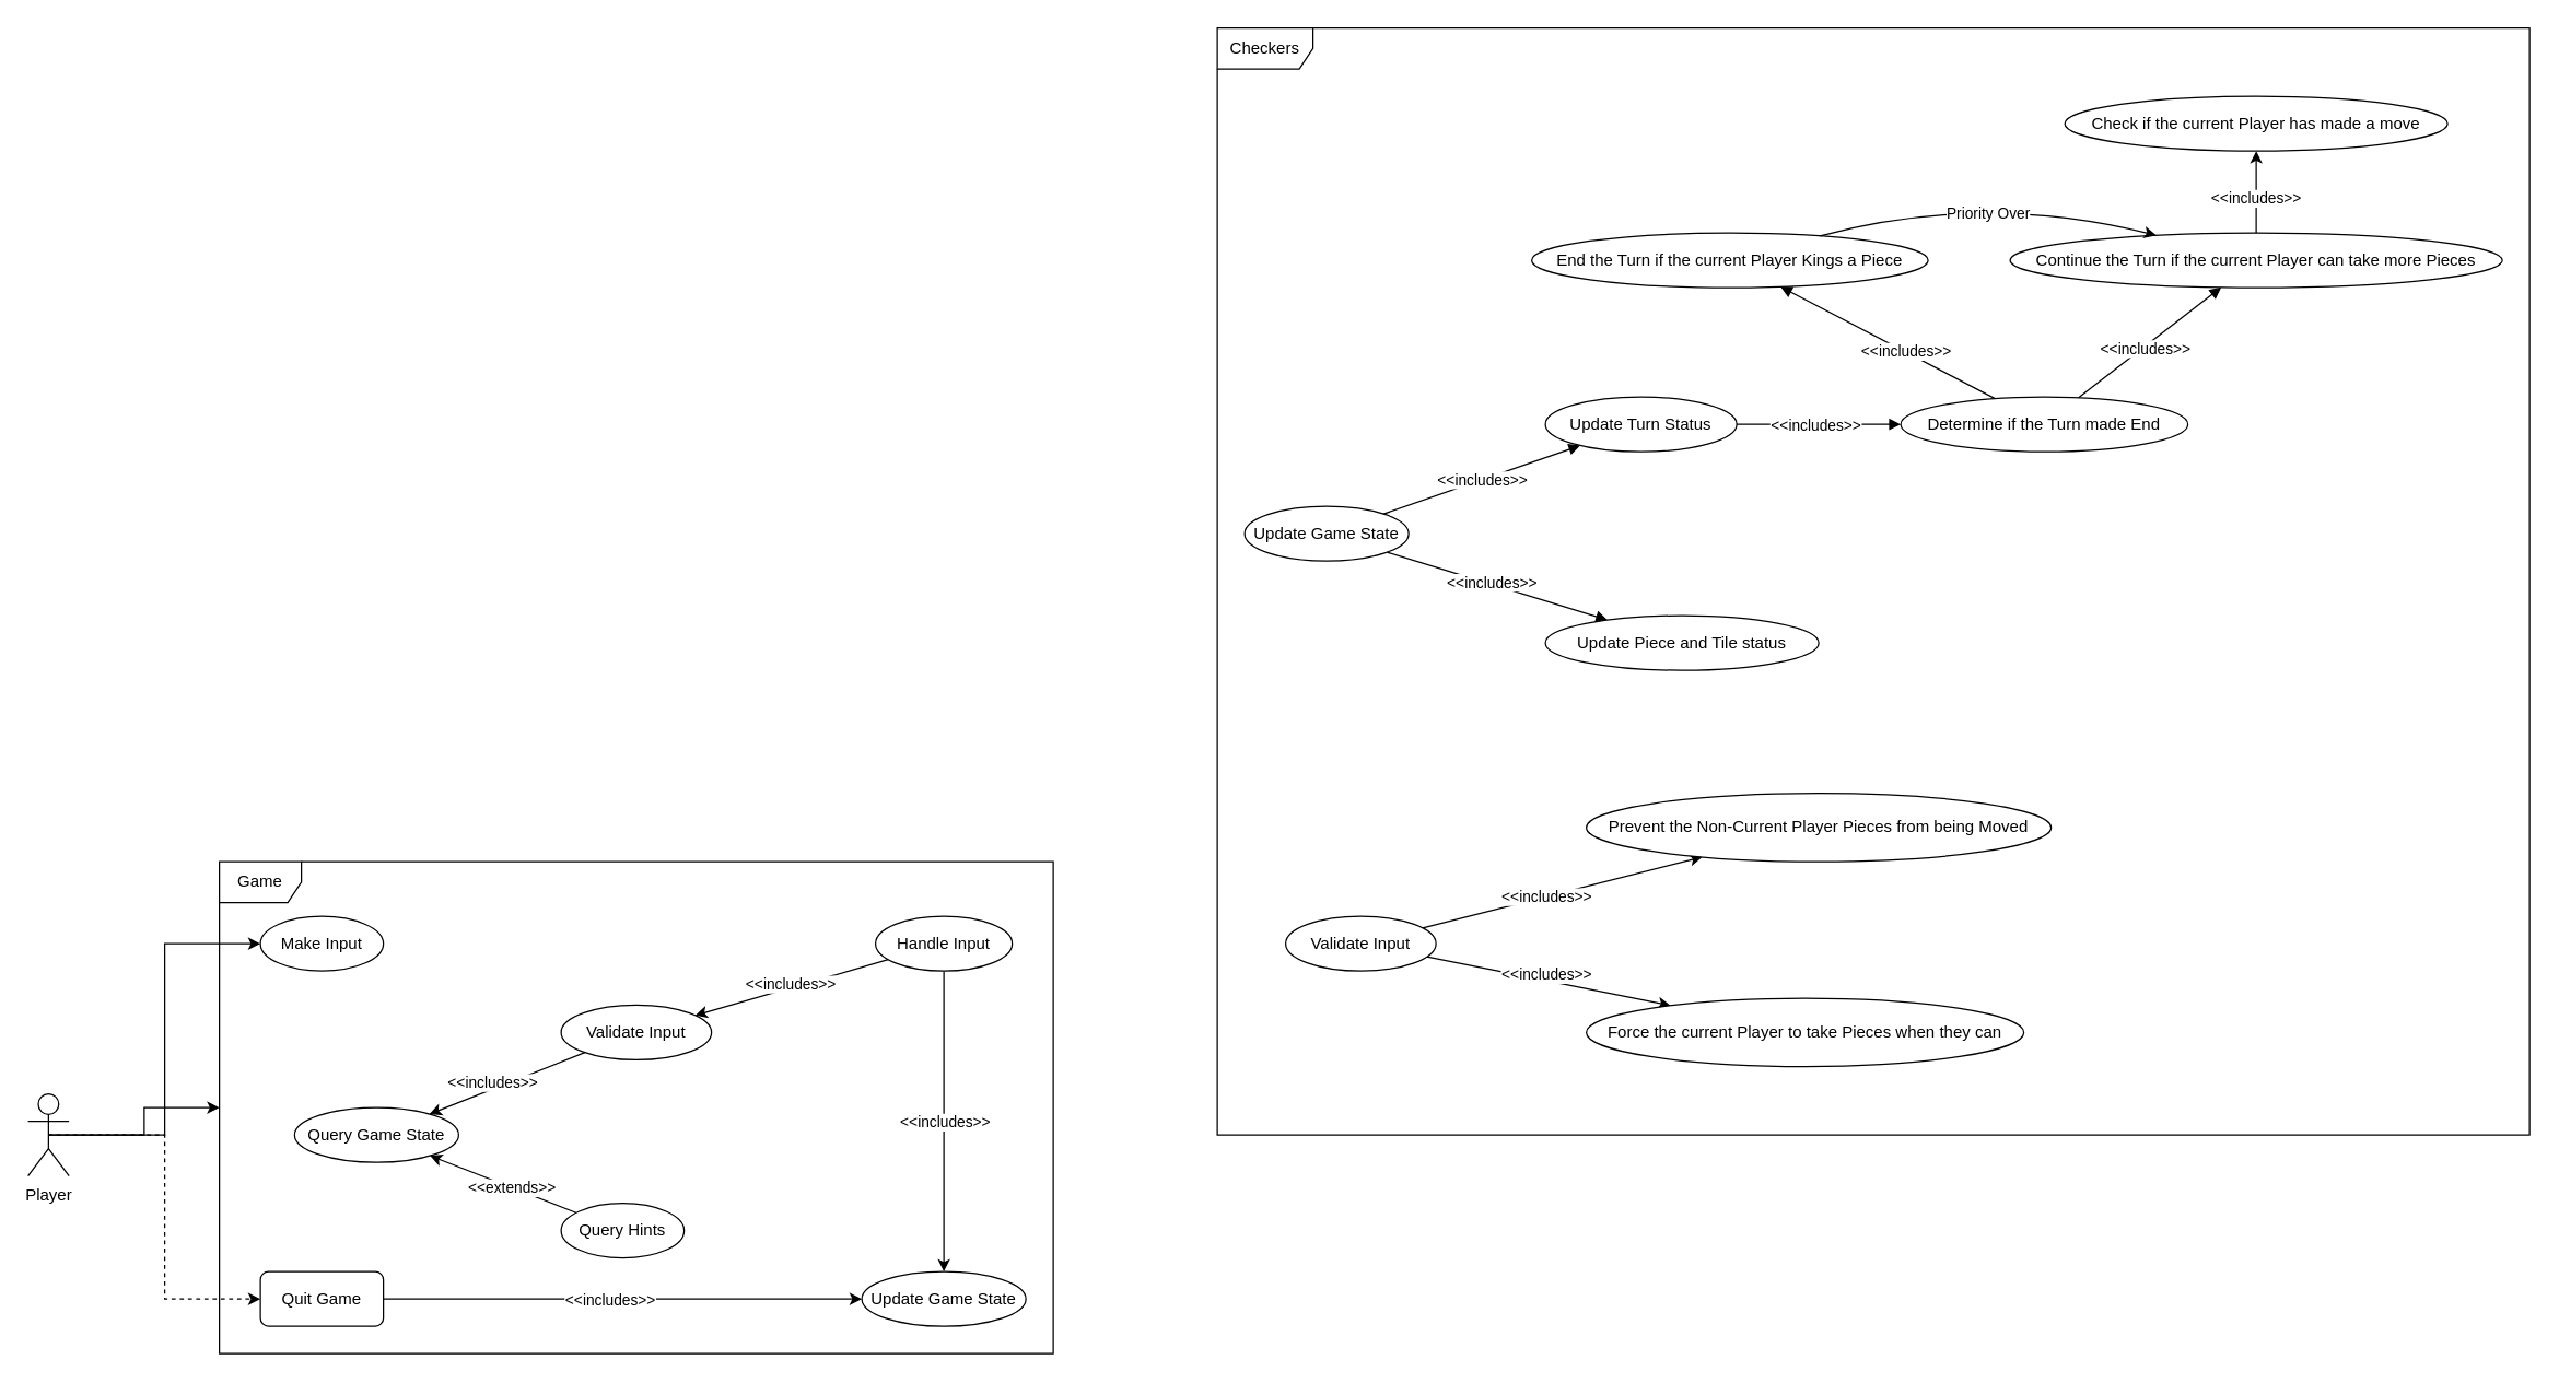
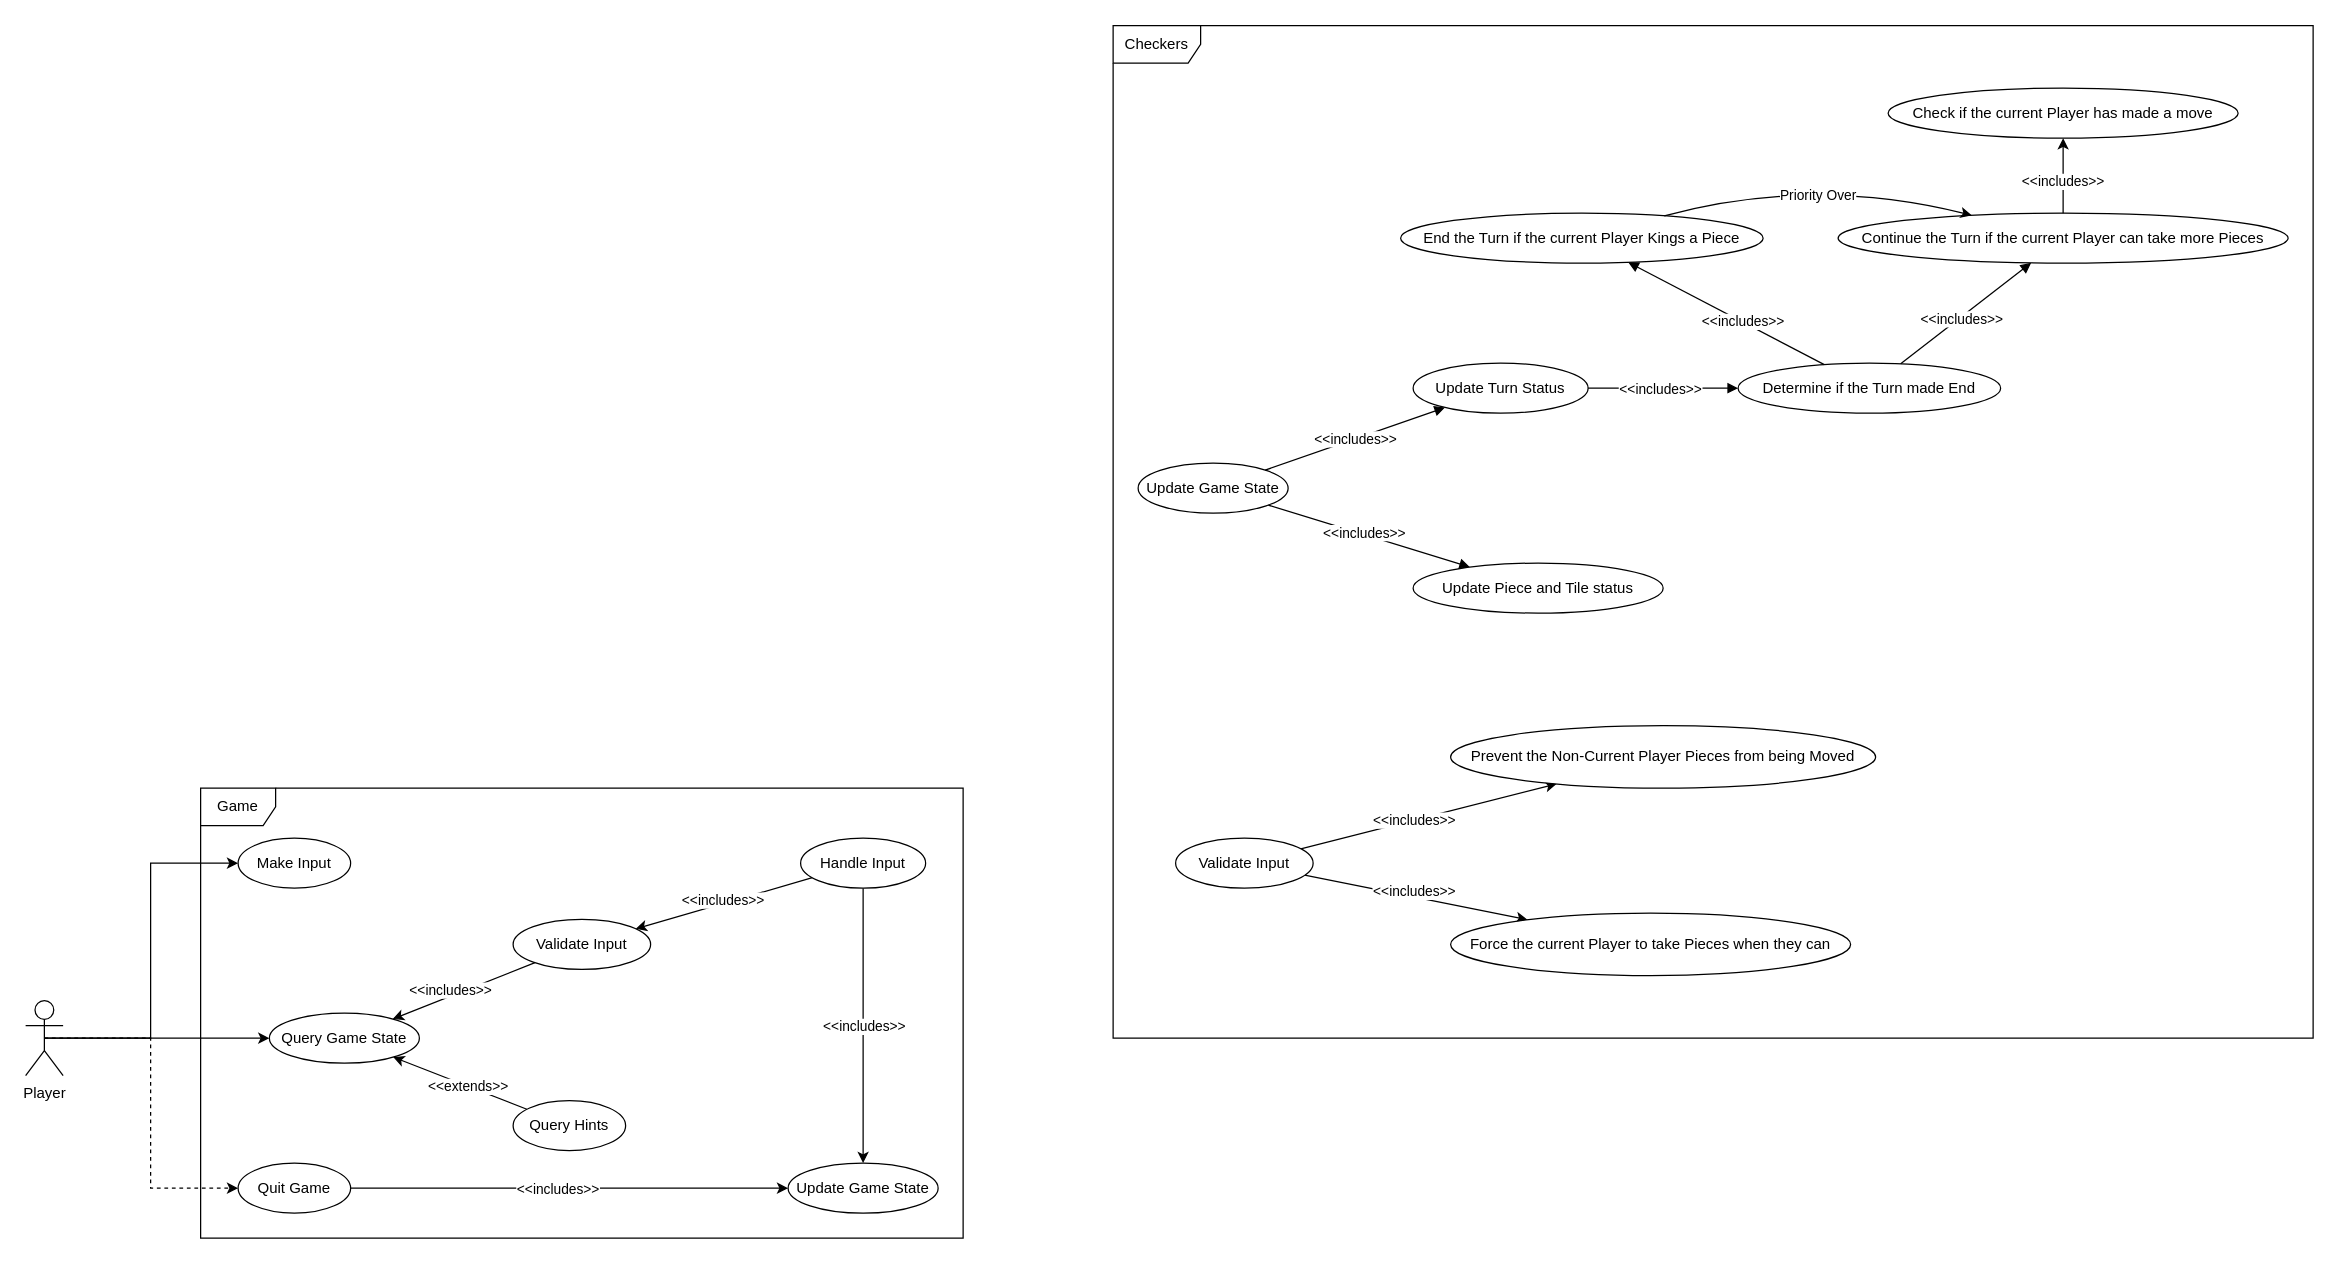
  <mxCell id="0" />
  <mxCell id="1" parent="0" />
  <mxCell id="2" value="Game" style="shape=umlFrame;whiteSpace=wrap;html=1;pointerEvents=0;" parent="1" vertex="1"><mxGeometry x="160" y="630" width="610" height="360" as="geometry" /></mxCell>
  <mxCell id="3" style="edgeStyle=orthogonalEdgeStyle;rounded=0;orthogonalLoop=1;jettySize=auto;html=1;exitX=0.5;exitY=0.5;exitDx=0;exitDy=0;exitPerimeter=0;entryX=0;entryY=0.5;entryDx=0;entryDy=0;" parent="1" source="6" target="7" edge="1"><mxGeometry relative="1" as="geometry" /></mxCell>
- <mxCell id="4" style="edgeStyle=orthogonalEdgeStyle;rounded=0;orthogonalLoop=1;jettySize=auto;html=1;exitX=0.5;exitY=0.5;exitDx=0;exitDy=0;exitPerimeter=0;" parent="1" source="6" target="2" edge="1"><mxGeometry relative="1" as="geometry" /></mxCell>
+ <mxCell id="4" style="edgeStyle=orthogonalEdgeStyle;rounded=0;orthogonalLoop=1;jettySize=auto;html=1;exitX=0.5;exitY=0.5;exitDx=0;exitDy=0;exitPerimeter=0;entryX=0;entryY=0.5;entryDx=0;entryDy=0;" parent="1" source="6" target="16" edge="1"><mxGeometry relative="1" as="geometry" /></mxCell>
  <mxCell id="5" style="edgeStyle=orthogonalEdgeStyle;rounded=0;orthogonalLoop=1;jettySize=auto;html=1;exitX=0.5;exitY=0.5;exitDx=0;exitDy=0;exitPerimeter=0;entryX=0;entryY=0.5;entryDx=0;entryDy=0;dashed=1;" parent="1" source="6" target="19" edge="1"><mxGeometry relative="1" as="geometry" /></mxCell>
  <mxCell id="6" value="Player" style="shape=umlActor;verticalLabelPosition=bottom;verticalAlign=top;html=1;" parent="1" vertex="1"><mxGeometry x="20" y="800" width="30" height="60" as="geometry" /></mxCell>
  <mxCell id="7" value="Make Input" style="ellipse;whiteSpace=wrap;html=1;" parent="1" vertex="1"><mxGeometry x="190" y="670" width="90" height="40" as="geometry" /></mxCell>
  <mxCell id="8" style="rounded=0;orthogonalLoop=1;jettySize=auto;html=1;" parent="1" source="10" target="16" edge="1"><mxGeometry relative="1" as="geometry" /></mxCell>
  <mxCell id="9" value="&amp;lt;&amp;lt;includes&amp;gt;&amp;gt;" style="edgeLabel;html=1;align=center;verticalAlign=middle;resizable=0;points=[];" parent="8" vertex="1" connectable="0"><mxGeometry x="-0.806" relative="1" as="geometry"><mxPoint x="-57" y="17" as="offset" /></mxGeometry></mxCell>
  <mxCell id="10" value="Validate Input" style="ellipse;whiteSpace=wrap;html=1;" parent="1" vertex="1"><mxGeometry x="410" y="735" width="110" height="40" as="geometry" /></mxCell>
  <mxCell id="11" style="rounded=0;orthogonalLoop=1;jettySize=auto;html=1;" parent="1" source="15" target="10" edge="1"><mxGeometry relative="1" as="geometry" /></mxCell>
  <mxCell id="12" value="&amp;lt;&amp;lt;includes&amp;gt;&amp;gt;" style="edgeLabel;html=1;align=center;verticalAlign=middle;resizable=0;points=[];" parent="11" vertex="1" connectable="0"><mxGeometry x="0.364" y="-1" relative="1" as="geometry"><mxPoint x="24" y="-9" as="offset" /></mxGeometry></mxCell>
  <mxCell id="13" style="edgeStyle=orthogonalEdgeStyle;rounded=0;orthogonalLoop=1;jettySize=auto;html=1;exitX=0.5;exitY=1;exitDx=0;exitDy=0;entryX=0.5;entryY=0;entryDx=0;entryDy=0;" parent="1" source="15" target="20" edge="1"><mxGeometry relative="1" as="geometry" /></mxCell>
  <mxCell id="14" value="&amp;lt;&amp;lt;includes&amp;gt;&amp;gt;" style="edgeLabel;html=1;align=center;verticalAlign=middle;resizable=0;points=[];" parent="13" vertex="1" connectable="0"><mxGeometry x="-0.319" relative="1" as="geometry"><mxPoint y="35" as="offset" /></mxGeometry></mxCell>
  <mxCell id="15" value="Handle Input" style="ellipse;whiteSpace=wrap;html=1;" parent="1" vertex="1"><mxGeometry x="640" y="670" width="100" height="40" as="geometry" /></mxCell>
  <mxCell id="16" value="Query Game State" style="ellipse;whiteSpace=wrap;html=1;" parent="1" vertex="1"><mxGeometry x="215" y="810" width="120" height="40" as="geometry" /></mxCell>
  <mxCell id="17" style="edgeStyle=orthogonalEdgeStyle;rounded=0;orthogonalLoop=1;jettySize=auto;html=1;exitX=1;exitY=0.5;exitDx=0;exitDy=0;entryX=0;entryY=0.5;entryDx=0;entryDy=0;" parent="1" source="19" target="20" edge="1"><mxGeometry relative="1" as="geometry" /></mxCell>
  <mxCell id="18" value="&amp;lt;&amp;lt;includes&amp;gt;&amp;gt;" style="edgeLabel;html=1;align=center;verticalAlign=middle;resizable=0;points=[];" parent="17" vertex="1" connectable="0"><mxGeometry x="-0.09" y="1" relative="1" as="geometry"><mxPoint x="6" y="1" as="offset" /></mxGeometry></mxCell>
- <mxCell id="19" value="Quit Game" style="whiteSpace=wrap;html=1;rounded=1;" parent="1" vertex="1"><mxGeometry x="190" y="930" width="90" height="40" as="geometry" /></mxCell>
+ <mxCell id="19" value="Quit Game" style="ellipse;whiteSpace=wrap;html=1;" parent="1" vertex="1"><mxGeometry x="190" y="930" width="90" height="40" as="geometry" /></mxCell>
  <mxCell id="20" value="Update Game State" style="ellipse;whiteSpace=wrap;html=1;" parent="1" vertex="1"><mxGeometry x="630" y="930" width="120" height="40" as="geometry" /></mxCell>
  <mxCell id="21" style="rounded=0;orthogonalLoop=1;jettySize=auto;html=1;" parent="1" source="23" target="16" edge="1"><mxGeometry relative="1" as="geometry" /></mxCell>
  <mxCell id="22" value="&amp;lt;&amp;lt;extends&amp;gt;&amp;gt;" style="edgeLabel;html=1;align=center;verticalAlign=middle;resizable=0;points=[];" parent="21" vertex="1" connectable="0"><mxGeometry x="-0.107" relative="1" as="geometry"><mxPoint as="offset" /></mxGeometry></mxCell>
  <mxCell id="23" value="Query Hints" style="ellipse;whiteSpace=wrap;html=1;" parent="1" vertex="1"><mxGeometry x="410" y="880" width="90" height="40" as="geometry" /></mxCell>
  <mxCell id="24" value="Checkers" style="shape=umlFrame;whiteSpace=wrap;html=1;pointerEvents=0;width=70;height=30;" vertex="1" parent="1"><mxGeometry x="890" y="20" width="960" height="810" as="geometry" /></mxCell>
  <mxCell id="25" value="Update Game State" style="ellipse;whiteSpace=wrap;html=1;" vertex="1" parent="1"><mxGeometry x="910" y="370" width="120" height="40" as="geometry" /></mxCell>
  <mxCell id="26" value="" style="rounded=0;orthogonalLoop=1;jettySize=auto;html=1;endArrow=block;endFill=1;" edge="1" parent="1" source="25" target="28"><mxGeometry relative="1" as="geometry" /></mxCell>
  <mxCell id="27" value="&amp;lt;&amp;lt;includes&amp;gt;&amp;gt;" style="edgeLabel;html=1;align=center;verticalAlign=middle;resizable=0;points=[];" vertex="1" connectable="0" parent="26"><mxGeometry x="-0.007" relative="1" as="geometry"><mxPoint as="offset" /></mxGeometry></mxCell>
  <mxCell id="28" value="Update Turn Status" style="ellipse;whiteSpace=wrap;html=1;" vertex="1" parent="1"><mxGeometry x="1130" y="290" width="140" height="40" as="geometry" /></mxCell>
  <mxCell id="29" value="" style="rounded=0;orthogonalLoop=1;jettySize=auto;html=1;endArrow=block;endFill=1;" edge="1" parent="1" source="25" target="31"><mxGeometry relative="1" as="geometry" /></mxCell>
  <mxCell id="30" value="&amp;lt;&amp;lt;includes&amp;gt;&amp;gt;" style="edgeLabel;html=1;align=center;verticalAlign=middle;resizable=0;points=[];" vertex="1" connectable="0" parent="29"><mxGeometry x="0.038" y="-1" relative="1" as="geometry"><mxPoint x="-7" y="-5" as="offset" /></mxGeometry></mxCell>
  <mxCell id="31" value="Update Piece and Tile status" style="ellipse;whiteSpace=wrap;html=1;" vertex="1" parent="1"><mxGeometry x="1130" y="450" width="200" height="40" as="geometry" /></mxCell>
  <mxCell id="32" value="" style="edgeStyle=orthogonalEdgeStyle;rounded=0;orthogonalLoop=1;jettySize=auto;html=1;endArrow=block;endFill=1;" edge="1" parent="1" source="28" target="34"><mxGeometry relative="1" as="geometry" /></mxCell>
  <mxCell id="33" value="&amp;lt;&amp;lt;includes&amp;gt;&amp;gt;" style="edgeLabel;html=1;align=center;verticalAlign=middle;resizable=0;points=[];" vertex="1" connectable="0" parent="32"><mxGeometry x="-0.233" relative="1" as="geometry"><mxPoint x="11" as="offset" /></mxGeometry></mxCell>
  <mxCell id="34" value="Determine if the Turn made End" style="ellipse;whiteSpace=wrap;html=1;" vertex="1" parent="1"><mxGeometry x="1390" y="290" width="210" height="40" as="geometry" /></mxCell>
  <mxCell id="35" value="" style="rounded=0;orthogonalLoop=1;jettySize=auto;html=1;endArrow=block;endFill=1;" edge="1" parent="1" source="34" target="37"><mxGeometry relative="1" as="geometry" /></mxCell>
  <mxCell id="36" value="&amp;lt;&amp;lt;includes&amp;gt;&amp;gt;" style="edgeLabel;html=1;align=center;verticalAlign=middle;resizable=0;points=[];" vertex="1" connectable="0" parent="35"><mxGeometry x="-0.165" relative="1" as="geometry"><mxPoint as="offset" /></mxGeometry></mxCell>
  <mxCell id="37" value="End the Turn if the current Player Kings a Piece" style="ellipse;whiteSpace=wrap;html=1;" vertex="1" parent="1"><mxGeometry x="1120" y="170" width="290" height="40" as="geometry" /></mxCell>
  <mxCell id="38" value="" style="rounded=0;orthogonalLoop=1;jettySize=auto;html=1;endArrow=block;endFill=1;" edge="1" parent="1" source="34" target="40"><mxGeometry relative="1" as="geometry" /></mxCell>
  <mxCell id="39" value="&amp;lt;&amp;lt;includes&amp;gt;&amp;gt;" style="edgeLabel;html=1;align=center;verticalAlign=middle;resizable=0;points=[];" vertex="1" connectable="0" parent="38"><mxGeometry x="-0.092" y="-1" relative="1" as="geometry"><mxPoint as="offset" /></mxGeometry></mxCell>
  <mxCell id="40" value="Continue the Turn if the current Player can take more Pieces" style="ellipse;whiteSpace=wrap;html=1;" vertex="1" parent="1"><mxGeometry x="1470" y="170" width="360" height="40" as="geometry" /></mxCell>
  <mxCell id="41" value="" style="edgeStyle=orthogonalEdgeStyle;rounded=0;orthogonalLoop=1;jettySize=auto;html=1;" edge="1" parent="1" source="40" target="43"><mxGeometry relative="1" as="geometry" /></mxCell>
  <mxCell id="42" value="&amp;lt;&amp;lt;includes&amp;gt;&amp;gt;" style="edgeLabel;html=1;align=center;verticalAlign=middle;resizable=0;points=[];" vertex="1" connectable="0" parent="41"><mxGeometry x="-0.127" y="1" relative="1" as="geometry"><mxPoint as="offset" /></mxGeometry></mxCell>
  <mxCell id="43" value="Check if the current Player has made a move" style="ellipse;whiteSpace=wrap;html=1;" vertex="1" parent="1"><mxGeometry x="1510" y="70" width="280" height="40" as="geometry" /></mxCell>
  <mxCell id="44" value="" style="rounded=0;orthogonalLoop=1;jettySize=auto;html=1;" edge="1" parent="1" source="48" target="51"><mxGeometry relative="1" as="geometry" /></mxCell>
  <mxCell id="45" value="&amp;lt;&amp;lt;includes&amp;gt;&amp;gt;" style="edgeLabel;html=1;align=center;verticalAlign=middle;resizable=0;points=[];" vertex="1" connectable="0" parent="44"><mxGeometry x="-0.072" y="-1" relative="1" as="geometry"><mxPoint x="-5" as="offset" /></mxGeometry></mxCell>
  <mxCell id="46" value="" style="rounded=0;orthogonalLoop=1;jettySize=auto;html=1;" edge="1" parent="1" source="48" target="52"><mxGeometry relative="1" as="geometry" /></mxCell>
  <mxCell id="47" value="&amp;lt;&amp;lt;includes&amp;gt;&amp;gt;" style="edgeLabel;html=1;align=center;verticalAlign=middle;resizable=0;points=[];" vertex="1" connectable="0" parent="46"><mxGeometry x="-0.196" y="1" relative="1" as="geometry"><mxPoint x="15" as="offset" /></mxGeometry></mxCell>
  <mxCell id="48" value="Validate Input" style="ellipse;whiteSpace=wrap;html=1;" vertex="1" parent="1"><mxGeometry x="940" y="670" width="110" height="40" as="geometry" /></mxCell>
  <mxCell id="49" value="" style="curved=1;endArrow=classic;html=1;rounded=0;" edge="1" parent="1" source="37" target="40"><mxGeometry width="50" height="50" relative="1" as="geometry"><mxPoint x="1380" y="250" as="sourcePoint" /><mxPoint x="1430" y="200" as="targetPoint" /><Array as="points"><mxPoint x="1450" y="140" /></Array></mxGeometry></mxCell>
  <mxCell id="50" value="Priority Over" style="edgeLabel;html=1;align=center;verticalAlign=middle;resizable=0;points=[];" vertex="1" connectable="0" parent="49"><mxGeometry x="-0.159" y="-9" relative="1" as="geometry"><mxPoint x="17" y="3" as="offset" /></mxGeometry></mxCell>
  <mxCell id="51" value="Prevent the Non-Current Player Pieces from being Moved" style="ellipse;whiteSpace=wrap;html=1;" vertex="1" parent="1"><mxGeometry x="1160" y="580" width="340" height="50" as="geometry" /></mxCell>
  <mxCell id="52" value="Force the current Player to take Pieces when they can" style="ellipse;whiteSpace=wrap;html=1;" vertex="1" parent="1"><mxGeometry x="1160" y="730" width="320" height="50" as="geometry" /></mxCell>
